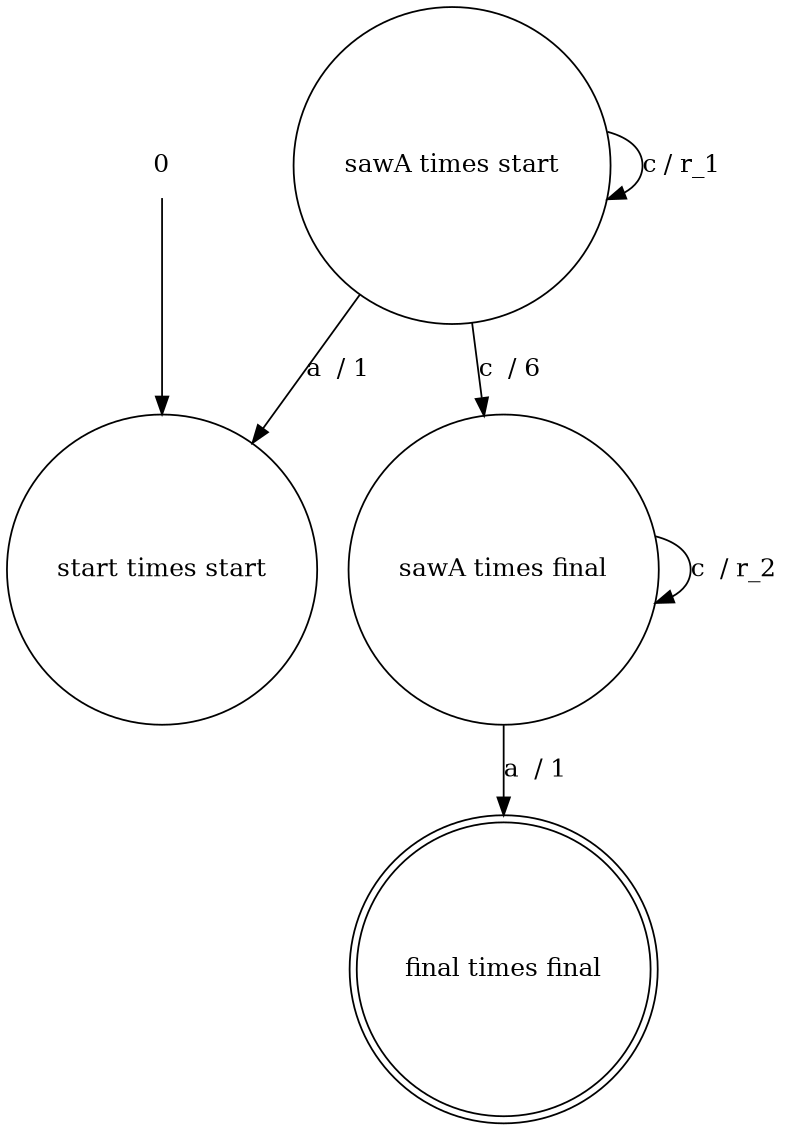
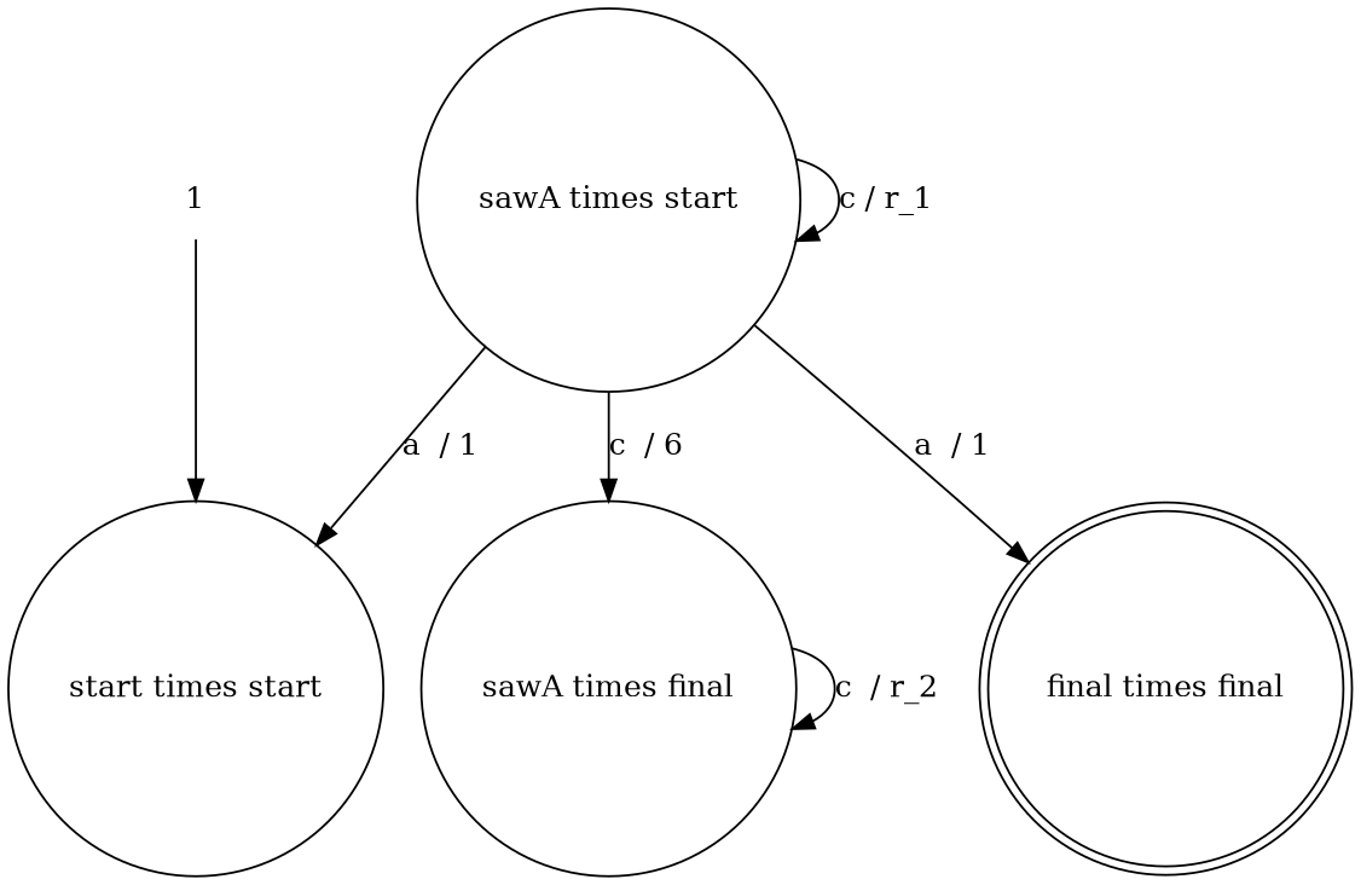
  digraph {
    rankdir=TB
    node [shape=circle]
-   n1 [label=0 shape=plaintext]
+   n1 [label=1 shape=plaintext]
    n2 [label="start \times start"]
    n3 [label="sawA \times start"]
    n4 [label="sawA \times final"]
    n5 [label="final \times final" shape=doublecircle]
    n1 -> n2
    n3 -> n2 [label="a  / 1"]
    n3 -> n3 [label="c / r_1 "]
    n3 -> n4 [label="c  / 6"]
    n4 -> n4 [label="c  / r_2"]
-   n4 -> n5 [label="a  / 1"]
+   n3 -> n5 [label="a  / 1"]
  }
